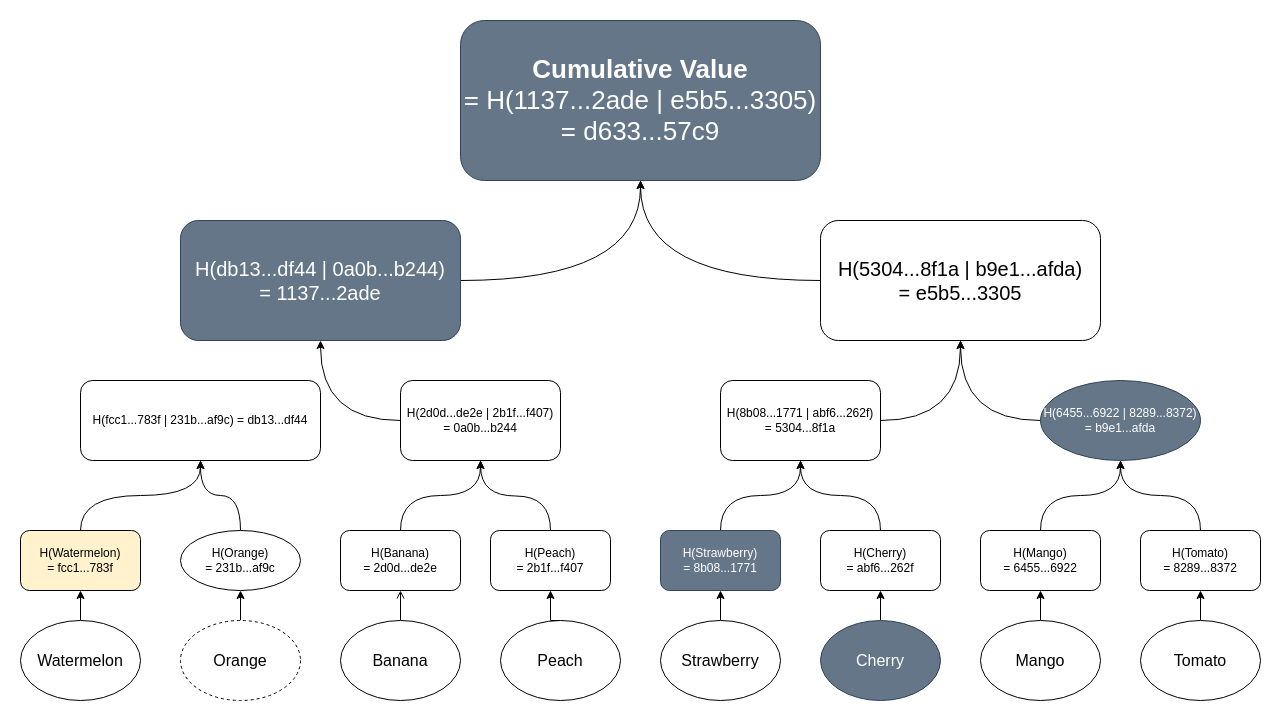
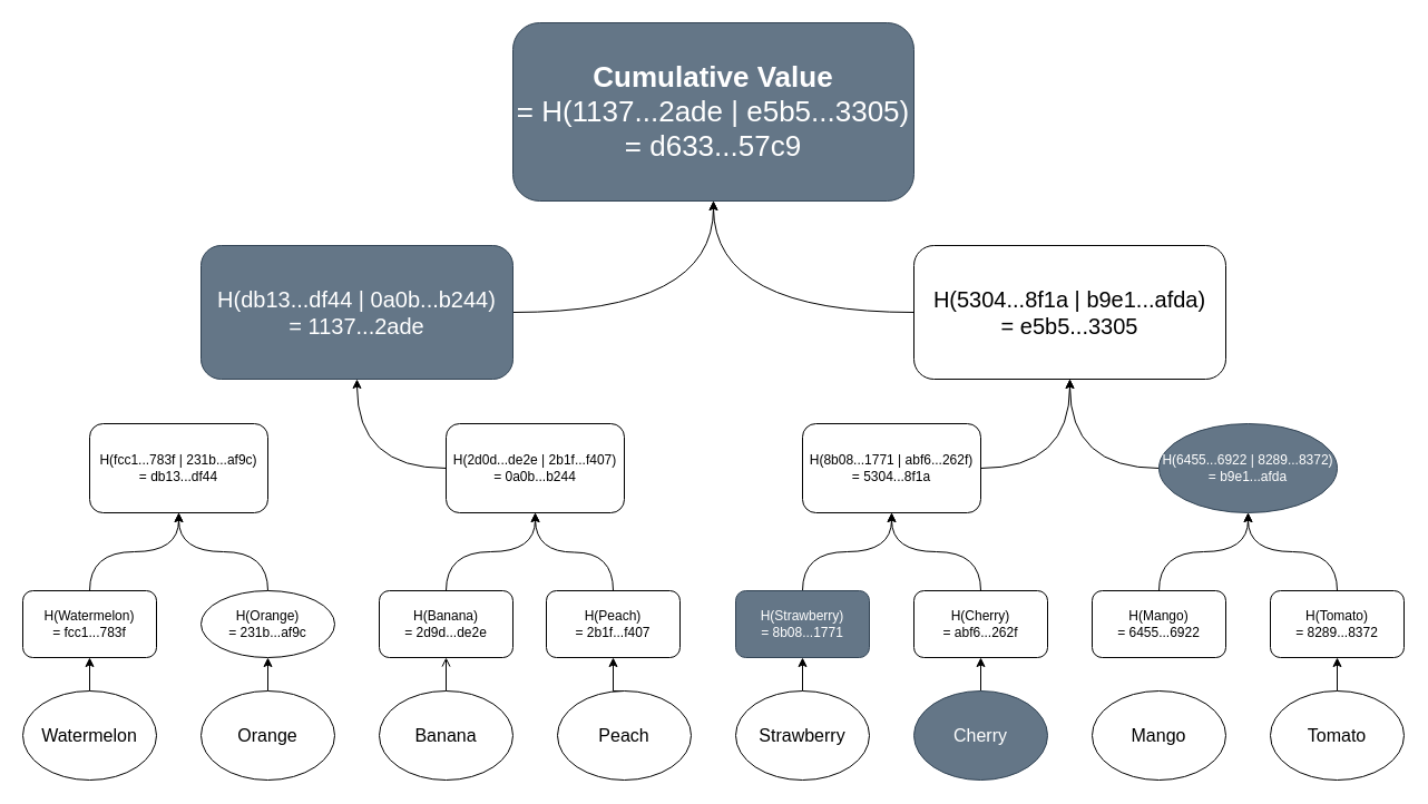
  <mxCell id="0" />
  <mxCell id="1" parent="0" />
  <mxCell id="2" style="edgeStyle=orthogonalEdgeStyle;rounded=0;orthogonalLoop=1;jettySize=auto;html=1;exitX=0.5;exitY=0;exitDx=0;exitDy=0;entryX=0.5;entryY=1;entryDx=0;entryDy=0;" edge="1" parent="1" source="3" target="27"><mxGeometry relative="1" as="geometry" /></mxCell>
  <mxCell id="3" value="Watermelon" style="ellipse;whiteSpace=wrap;html=1;fontSize=16;" vertex="1" parent="1"><mxGeometry x="20" y="620" width="120" height="80" as="geometry" /></mxCell>
  <mxCell id="4" style="edgeStyle=orthogonalEdgeStyle;rounded=0;orthogonalLoop=1;jettySize=auto;html=1;exitX=0.5;exitY=0;exitDx=0;exitDy=0;entryX=0.5;entryY=1;entryDx=0;entryDy=0;" edge="1" parent="1" source="5" target="19"><mxGeometry relative="1" as="geometry" /></mxCell>
- <mxCell id="5" value="Orange" style="ellipse;whiteSpace=wrap;html=1;fontSize=16;dashed=1;" vertex="1" parent="1"><mxGeometry x="180" y="620" width="120" height="80" as="geometry" /></mxCell>
+ <mxCell id="5" value="Orange" style="ellipse;whiteSpace=wrap;html=1;fontSize=16;" vertex="1" parent="1"><mxGeometry x="180" y="620" width="120" height="80" as="geometry" /></mxCell>
  <mxCell id="6" style="edgeStyle=orthogonalEdgeStyle;rounded=0;orthogonalLoop=1;jettySize=auto;html=1;exitX=0.5;exitY=0;exitDx=0;exitDy=0;entryX=0.5;entryY=1;entryDx=0;entryDy=0;endArrow=open;" edge="1" parent="1" source="7" target="21"><mxGeometry relative="1" as="geometry" /></mxCell>
  <mxCell id="7" value="Banana" style="ellipse;whiteSpace=wrap;html=1;fontSize=16;" vertex="1" parent="1"><mxGeometry x="340" y="620" width="120" height="80" as="geometry" /></mxCell>
  <mxCell id="8" style="edgeStyle=orthogonalEdgeStyle;rounded=0;orthogonalLoop=1;jettySize=auto;html=1;exitX=0.5;exitY=0;exitDx=0;exitDy=0;entryX=0.5;entryY=1;entryDx=0;entryDy=0;" edge="1" parent="1" source="9" target="23"><mxGeometry relative="1" as="geometry" /></mxCell>
  <mxCell id="9" value="Peach" style="ellipse;whiteSpace=wrap;html=1;fontSize=16;" vertex="1" parent="1"><mxGeometry x="500" y="620" width="120" height="80" as="geometry" /></mxCell>
  <mxCell id="10" style="edgeStyle=orthogonalEdgeStyle;rounded=0;orthogonalLoop=1;jettySize=auto;html=1;exitX=0.5;exitY=0;exitDx=0;exitDy=0;entryX=0.5;entryY=1;entryDx=0;entryDy=0;" edge="1" parent="1" source="11" target="25"><mxGeometry relative="1" as="geometry" /></mxCell>
  <mxCell id="11" value="Strawberry" style="ellipse;whiteSpace=wrap;html=1;fontSize=16;" vertex="1" parent="1"><mxGeometry x="660" y="620" width="120" height="80" as="geometry" /></mxCell>
  <mxCell id="12" style="edgeStyle=orthogonalEdgeStyle;rounded=0;orthogonalLoop=1;jettySize=auto;html=1;exitX=0.5;exitY=0;exitDx=0;exitDy=0;entryX=0.5;entryY=1;entryDx=0;entryDy=0;" edge="1" parent="1" source="13" target="29"><mxGeometry relative="1" as="geometry" /></mxCell>
  <mxCell id="13" value="Cherry" style="ellipse;whiteSpace=wrap;html=1;fontSize=16;fillColor=#647687;fontColor=#ffffff;strokeColor=#314354;" vertex="1" parent="1"><mxGeometry x="820" y="620" width="120" height="80" as="geometry" /></mxCell>
- <mxCell id="14" style="edgeStyle=orthogonalEdgeStyle;rounded=0;orthogonalLoop=1;jettySize=auto;html=1;exitX=0.5;exitY=0;exitDx=0;exitDy=0;entryX=0.5;entryY=1;entryDx=0;entryDy=0;" edge="1" parent="1" source="15" target="31"><mxGeometry relative="1" as="geometry" /></mxCell>
  <mxCell id="15" value="Mango" style="ellipse;whiteSpace=wrap;html=1;fontSize=16;" vertex="1" parent="1"><mxGeometry x="980" y="620" width="120" height="80" as="geometry" /></mxCell>
  <mxCell id="16" style="edgeStyle=orthogonalEdgeStyle;rounded=0;orthogonalLoop=1;jettySize=auto;html=1;exitX=0.5;exitY=0;exitDx=0;exitDy=0;entryX=0.5;entryY=1;entryDx=0;entryDy=0;" edge="1" parent="1" source="17" target="33"><mxGeometry relative="1" as="geometry" /></mxCell>
  <mxCell id="17" value="Tomato" style="ellipse;whiteSpace=wrap;html=1;fontSize=16;" vertex="1" parent="1"><mxGeometry x="1140" y="620" width="120" height="80" as="geometry" /></mxCell>
  <mxCell id="18" style="edgeStyle=orthogonalEdgeStyle;rounded=0;orthogonalLoop=1;jettySize=auto;html=1;exitX=0.5;exitY=0;exitDx=0;exitDy=0;entryX=0.5;entryY=1;entryDx=0;entryDy=0;curved=1;" edge="1" parent="1" source="19" target="34"><mxGeometry relative="1" as="geometry" /></mxCell>
  <mxCell id="19" value="H(Orange) =&amp;nbsp;231b...af9c" style="ellipse;whiteSpace=wrap;html=1;" vertex="1" parent="1"><mxGeometry x="180" y="530" width="120" height="60" as="geometry" /></mxCell>
  <mxCell id="20" style="edgeStyle=orthogonalEdgeStyle;rounded=0;orthogonalLoop=1;jettySize=auto;html=1;exitX=0.5;exitY=0;exitDx=0;exitDy=0;entryX=0.5;entryY=1;entryDx=0;entryDy=0;curved=1;" edge="1" parent="1" source="21" target="36"><mxGeometry relative="1" as="geometry" /></mxCell>
- <mxCell id="21" value="H(Banana) =&amp;nbsp;2d0d...de2e" style="rounded=1;whiteSpace=wrap;html=1;" vertex="1" parent="1"><mxGeometry x="340" y="530" width="120" height="60" as="geometry" /></mxCell>
+ <mxCell id="21" value="H(Banana) =&amp;nbsp;2d9d...de2e" style="rounded=1;whiteSpace=wrap;html=1;" vertex="1" parent="1"><mxGeometry x="340" y="530" width="120" height="60" as="geometry" /></mxCell>
  <mxCell id="22" style="edgeStyle=orthogonalEdgeStyle;rounded=0;orthogonalLoop=1;jettySize=auto;html=1;exitX=0.5;exitY=0;exitDx=0;exitDy=0;curved=1;" edge="1" parent="1" source="23"><mxGeometry relative="1" as="geometry"><mxPoint x="480" y="460" as="targetPoint" /></mxGeometry></mxCell>
  <mxCell id="23" value="H(Peach) =&amp;nbsp;2b1f...f407" style="rounded=1;whiteSpace=wrap;html=1;" vertex="1" parent="1"><mxGeometry x="490" y="530" width="120" height="60" as="geometry" /></mxCell>
  <mxCell id="24" style="edgeStyle=orthogonalEdgeStyle;rounded=0;orthogonalLoop=1;jettySize=auto;html=1;exitX=0.5;exitY=0;exitDx=0;exitDy=0;entryX=0.5;entryY=1;entryDx=0;entryDy=0;curved=1;" edge="1" parent="1" source="25" target="38"><mxGeometry relative="1" as="geometry" /></mxCell>
  <mxCell id="25" value="H(Strawberry) =&amp;nbsp;8b08...1771" style="rounded=1;whiteSpace=wrap;html=1;fillColor=#647687;fontColor=#ffffff;strokeColor=#314354;" vertex="1" parent="1"><mxGeometry x="660" y="530" width="120" height="60" as="geometry" /></mxCell>
  <mxCell id="26" style="edgeStyle=orthogonalEdgeStyle;rounded=0;orthogonalLoop=1;jettySize=auto;html=1;exitX=0.5;exitY=0;exitDx=0;exitDy=0;entryX=0.5;entryY=1;entryDx=0;entryDy=0;curved=1;" edge="1" parent="1" source="27" target="34"><mxGeometry relative="1" as="geometry" /></mxCell>
- <mxCell id="27" value="H(Watermelon) =&amp;nbsp;fcc1...783f" style="rounded=1;whiteSpace=wrap;html=1;fillColor=#fff2cc;" vertex="1" parent="1"><mxGeometry x="20" y="530" width="120" height="60" as="geometry" /></mxCell>
+ <mxCell id="27" value="H(Watermelon) =&amp;nbsp;fcc1...783f" style="rounded=1;whiteSpace=wrap;html=1;" vertex="1" parent="1"><mxGeometry x="20" y="530" width="120" height="60" as="geometry" /></mxCell>
  <mxCell id="28" style="edgeStyle=orthogonalEdgeStyle;rounded=0;orthogonalLoop=1;jettySize=auto;html=1;exitX=0.5;exitY=0;exitDx=0;exitDy=0;entryX=0.5;entryY=1;entryDx=0;entryDy=0;curved=1;" edge="1" parent="1" source="29" target="38"><mxGeometry relative="1" as="geometry" /></mxCell>
  <mxCell id="29" value="H(Cherry) =&amp;nbsp;abf6...262f" style="rounded=1;whiteSpace=wrap;html=1;" vertex="1" parent="1"><mxGeometry x="820" y="530" width="120" height="60" as="geometry" /></mxCell>
  <mxCell id="30" style="edgeStyle=orthogonalEdgeStyle;rounded=0;orthogonalLoop=1;jettySize=auto;html=1;exitX=0.5;exitY=0;exitDx=0;exitDy=0;entryX=0.5;entryY=1;entryDx=0;entryDy=0;curved=1;" edge="1" parent="1" source="31" target="40"><mxGeometry relative="1" as="geometry" /></mxCell>
  <mxCell id="31" value="H(Mango) =&amp;nbsp;6455...6922" style="rounded=1;whiteSpace=wrap;html=1;" vertex="1" parent="1"><mxGeometry x="980" y="530" width="120" height="60" as="geometry" /></mxCell>
  <mxCell id="32" style="edgeStyle=orthogonalEdgeStyle;rounded=0;orthogonalLoop=1;jettySize=auto;html=1;exitX=0.5;exitY=0;exitDx=0;exitDy=0;entryX=0.5;entryY=1;entryDx=0;entryDy=0;curved=1;" edge="1" parent="1" source="33" target="40"><mxGeometry relative="1" as="geometry" /></mxCell>
  <mxCell id="33" value="H(Tomato) =&amp;nbsp;8289...8372" style="rounded=1;whiteSpace=wrap;html=1;" vertex="1" parent="1"><mxGeometry x="1140" y="530" width="120" height="60" as="geometry" /></mxCell>
- <mxCell id="34" value="H(fcc1...783f | 231b...af9c) =&amp;nbsp;db13...df44" style="rounded=1;whiteSpace=wrap;html=1;" vertex="1" parent="1"><mxGeometry x="80" y="380" width="240" height="80" as="geometry" /></mxCell>
+ <mxCell id="34" value="H(fcc1...783f | 231b...af9c) =&amp;nbsp;db13...df44" style="rounded=1;whiteSpace=wrap;html=1;" vertex="1" parent="1"><mxGeometry x="80" y="380" width="160" height="80" as="geometry" /></mxCell>
  <mxCell id="35" style="edgeStyle=orthogonalEdgeStyle;rounded=0;orthogonalLoop=1;jettySize=auto;html=1;exitX=0;exitY=0.5;exitDx=0;exitDy=0;entryX=0.5;entryY=1;entryDx=0;entryDy=0;curved=1;" edge="1" parent="1" source="36" target="42"><mxGeometry relative="1" as="geometry" /></mxCell>
  <mxCell id="36" value="H(2d0d...de2e | 2b1f...f407) =&amp;nbsp;0a0b...b244" style="rounded=1;whiteSpace=wrap;html=1;" vertex="1" parent="1"><mxGeometry x="400" y="380" width="160" height="80" as="geometry" /></mxCell>
  <mxCell id="37" style="edgeStyle=orthogonalEdgeStyle;rounded=0;orthogonalLoop=1;jettySize=auto;html=1;exitX=1;exitY=0.5;exitDx=0;exitDy=0;entryX=0.5;entryY=1;entryDx=0;entryDy=0;curved=1;" edge="1" parent="1" source="38" target="44"><mxGeometry relative="1" as="geometry" /></mxCell>
  <mxCell id="38" value="H(8b08...1771 | abf6...262f) =&amp;nbsp;5304...8f1a" style="rounded=1;whiteSpace=wrap;html=1;" vertex="1" parent="1"><mxGeometry x="720" y="380" width="160" height="80" as="geometry" /></mxCell>
  <mxCell id="39" style="edgeStyle=orthogonalEdgeStyle;rounded=0;orthogonalLoop=1;jettySize=auto;html=1;exitX=0;exitY=0.5;exitDx=0;exitDy=0;entryX=0.5;entryY=1;entryDx=0;entryDy=0;curved=1;" edge="1" parent="1" source="40" target="44"><mxGeometry relative="1" as="geometry" /></mxCell>
  <mxCell id="40" value="H(6455...6922 | 8289...8372) =&amp;nbsp;b9e1...afda" style="ellipse;whiteSpace=wrap;html=1;fillColor=#647687;fontColor=#ffffff;strokeColor=#314354;" vertex="1" parent="1"><mxGeometry x="1040" y="380" width="160" height="80" as="geometry" /></mxCell>
  <mxCell id="41" style="edgeStyle=orthogonalEdgeStyle;rounded=0;orthogonalLoop=1;jettySize=auto;html=1;exitX=1;exitY=0.5;exitDx=0;exitDy=0;entryX=0.5;entryY=1;entryDx=0;entryDy=0;curved=1;" edge="1" parent="1" source="42" target="45"><mxGeometry relative="1" as="geometry" /></mxCell>
  <mxCell id="42" value="H(db13...df44&amp;nbsp;| 0a0b...b244) =&amp;nbsp;1137...2ade" style="rounded=1;whiteSpace=wrap;html=1;fontSize=20;fillColor=#647687;fontColor=#ffffff;strokeColor=#314354;" vertex="1" parent="1"><mxGeometry x="180" y="220" width="280" height="120" as="geometry" /></mxCell>
  <mxCell id="43" style="edgeStyle=orthogonalEdgeStyle;rounded=0;orthogonalLoop=1;jettySize=auto;html=1;exitX=0;exitY=0.5;exitDx=0;exitDy=0;curved=1;" edge="1" parent="1" source="44"><mxGeometry relative="1" as="geometry"><mxPoint x="640" y="180" as="targetPoint" /></mxGeometry></mxCell>
  <mxCell id="44" value="H(5304...8f1a&amp;nbsp;| b9e1...afda) &lt;br style=&quot;font-size: 20px;&quot;&gt;=&amp;nbsp;e5b5...3305" style="rounded=1;whiteSpace=wrap;html=1;fontSize=20;" vertex="1" parent="1"><mxGeometry x="820" y="220" width="280" height="120" as="geometry" /></mxCell>
  <mxCell id="45" value="&lt;font style=&quot;font-size: 26px;&quot;&gt;&lt;b&gt;Cumulative Value &lt;/b&gt;&lt;br&gt;= H(1137...2ade |&amp;nbsp;e5b5...3305) &lt;br&gt;=&amp;nbsp;d633...57c9&lt;/font&gt;" style="rounded=1;whiteSpace=wrap;html=1;fillColor=#647687;fontColor=#ffffff;strokeColor=#314354;" vertex="1" parent="1"><mxGeometry x="460" y="20" width="360" height="160" as="geometry" /></mxCell>
